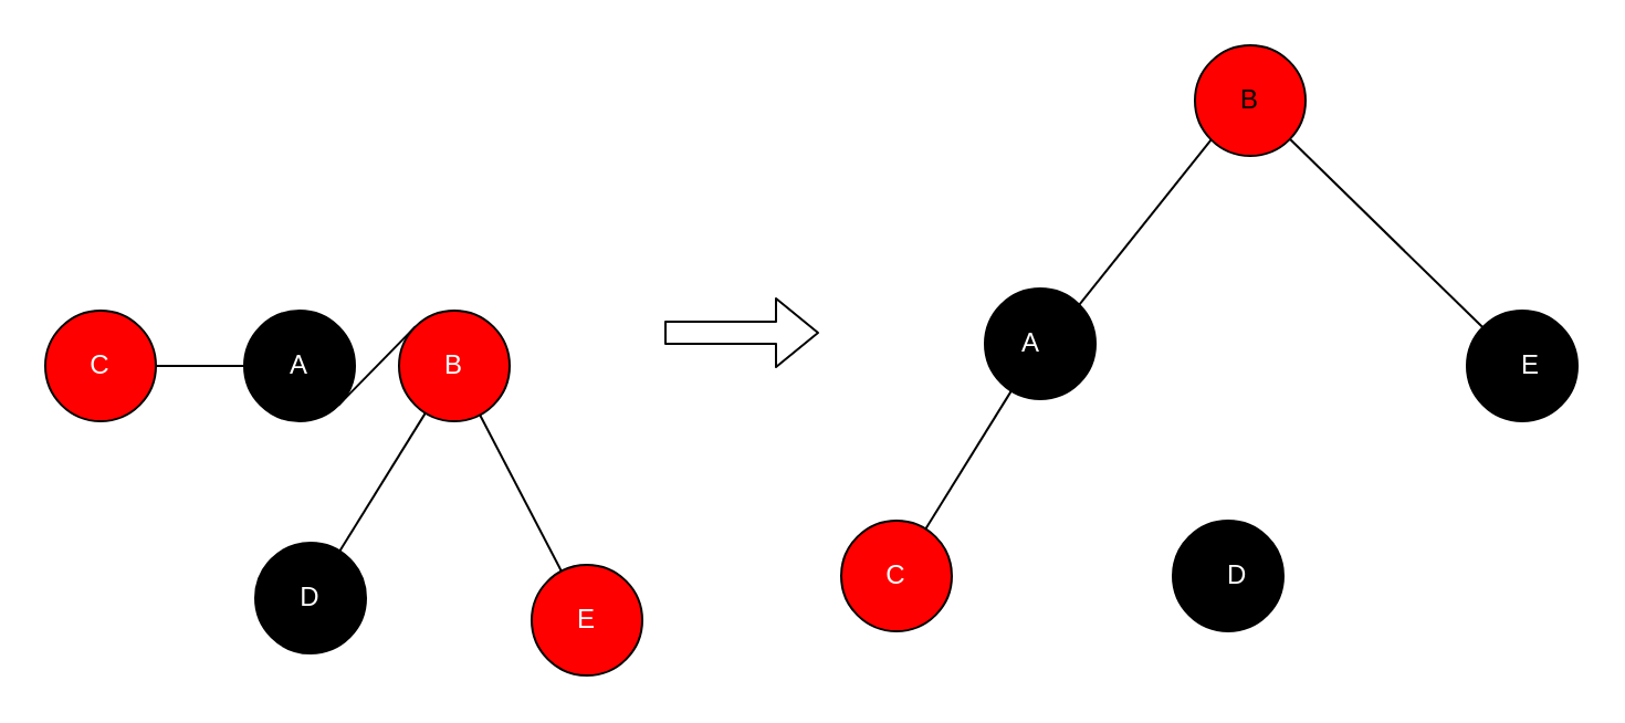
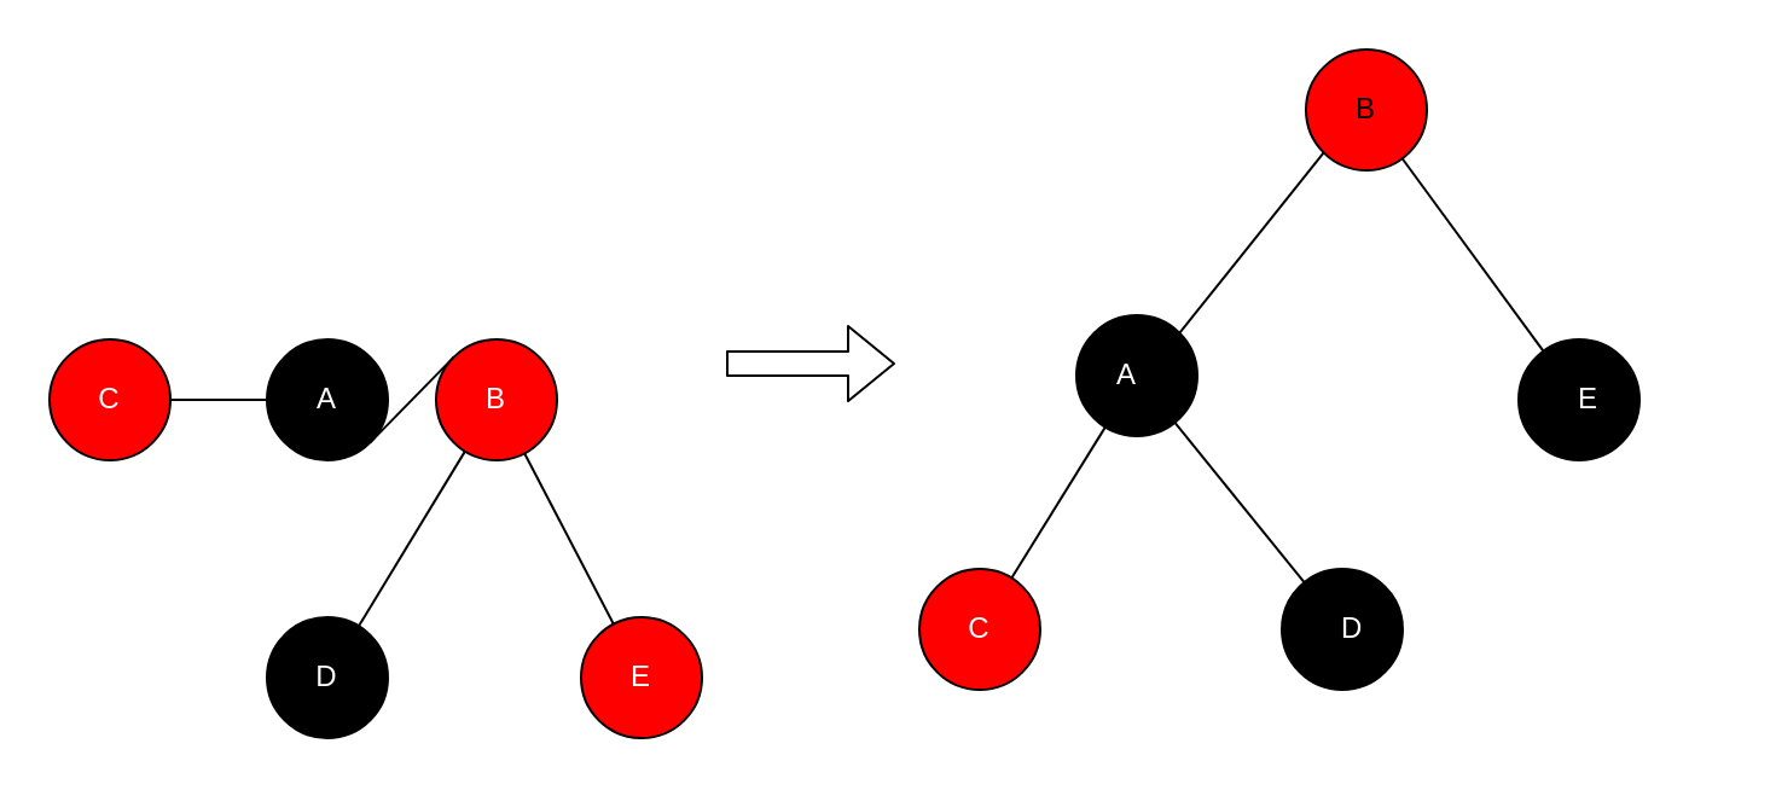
  <mxCell id="0" />
  <mxCell id="1" parent="0" />
  <mxCell id="2" value="" style="edgeStyle=none;rounded=0;orthogonalLoop=1;jettySize=auto;html=1;startArrow=none;startFill=0;endArrow=none;endFill=0;" edge="1" parent="1" source="4" target="5"><mxGeometry relative="1" as="geometry" /></mxCell>
  <mxCell id="3" style="edgeStyle=none;rounded=0;orthogonalLoop=1;jettySize=auto;html=1;entryX=0;entryY=1;entryDx=0;entryDy=0;startArrow=none;startFill=0;endArrow=none;endFill=0;exitX=1;exitY=0;exitDx=0;exitDy=0;" edge="1" parent="1" source="4" target="8"><mxGeometry relative="1" as="geometry"><mxPoint x="496" y="155" as="sourcePoint" /></mxGeometry></mxCell>
  <mxCell id="4" value="&lt;font color=&quot;#ffffff&quot;&gt;A&lt;/font&gt;A" style="ellipse;whiteSpace=wrap;html=1;aspect=fixed;shadow=0;fillColor=#000000;" vertex="1" parent="1"><mxGeometry x="445" y="130" width="50" height="50" as="geometry" /></mxCell>
  <mxCell id="5" value="C" style="ellipse;whiteSpace=wrap;html=1;aspect=fixed;shadow=0;fillColor=#FF0000;fontColor=#FFFFFF;" vertex="1" parent="1"><mxGeometry x="380" y="235" width="50" height="50" as="geometry" /></mxCell>
+ <mxCell id="6" value="" style="edgeStyle=none;rounded=0;orthogonalLoop=1;jettySize=auto;html=1;startArrow=none;startFill=0;endArrow=none;endFill=0;" edge="1" parent="1" source="4" target="10"><mxGeometry relative="1" as="geometry" /></mxCell>
  <mxCell id="7" value="" style="edgeStyle=none;rounded=0;orthogonalLoop=1;jettySize=auto;html=1;startArrow=none;startFill=0;endArrow=none;endFill=0;" edge="1" parent="1" source="8" target="9"><mxGeometry relative="1" as="geometry" /></mxCell>
  <mxCell id="8" value="B" style="ellipse;whiteSpace=wrap;html=1;aspect=fixed;shadow=0;fillColor=#FF0000;" vertex="1" parent="1"><mxGeometry x="540" y="20" width="50" height="50" as="geometry" /></mxCell>
- <mxCell id="9" value="E&lt;font color=&quot;#ffffff&quot;&gt;E&lt;/font&gt;" style="ellipse;whiteSpace=wrap;html=1;aspect=fixed;shadow=0;fillColor=#000000;align=center;" vertex="1" parent="1"><mxGeometry x="663" y="140" width="50" height="50" as="geometry" /></mxCell>
+ <mxCell id="9" value="E&lt;font color=&quot;#ffffff&quot;&gt;E&lt;/font&gt;" style="ellipse;whiteSpace=wrap;html=1;aspect=fixed;shadow=0;fillColor=#000000;align=center;" vertex="1" parent="1"><mxGeometry x="628" y="140" width="50" height="50" as="geometry" /></mxCell>
  <mxCell id="10" value="D&lt;font color=&quot;#ffffff&quot;&gt;D&lt;/font&gt;" style="ellipse;whiteSpace=wrap;html=1;aspect=fixed;shadow=0;fillColor=#000000;" vertex="1" parent="1"><mxGeometry x="530" y="235" width="50" height="50" as="geometry" /></mxCell>
  <mxCell id="11" value="" style="edgeStyle=none;rounded=0;orthogonalLoop=1;jettySize=auto;html=1;startArrow=none;startFill=0;endArrow=none;endFill=0;" edge="1" parent="1" source="13" target="14"><mxGeometry relative="1" as="geometry" /></mxCell>
  <mxCell id="12" style="edgeStyle=none;rounded=0;orthogonalLoop=1;jettySize=auto;html=1;exitX=1;exitY=1;exitDx=0;exitDy=0;entryX=0;entryY=0;entryDx=0;entryDy=0;startArrow=none;startFill=0;endArrow=none;endFill=0;" edge="1" parent="1" source="13" target="17"><mxGeometry relative="1" as="geometry" /></mxCell>
  <mxCell id="13" value="A" style="ellipse;whiteSpace=wrap;html=1;aspect=fixed;shadow=0;fillColor=#000000;fontColor=#FFFFFF;" vertex="1" parent="1"><mxGeometry x="110" y="140" width="50" height="50" as="geometry" /></mxCell>
  <mxCell id="14" value="C" style="ellipse;whiteSpace=wrap;html=1;aspect=fixed;shadow=0;fillColor=#FF0000;fontColor=#FFFFFF;" vertex="1" parent="1"><mxGeometry x="20" y="140" width="50" height="50" as="geometry" /></mxCell>
  <mxCell id="15" value="" style="edgeStyle=none;rounded=0;orthogonalLoop=1;jettySize=auto;html=1;startArrow=none;startFill=0;endArrow=none;endFill=0;" edge="1" parent="1" source="17" target="19"><mxGeometry relative="1" as="geometry" /></mxCell>
  <mxCell id="16" value="" style="edgeStyle=none;rounded=0;orthogonalLoop=1;jettySize=auto;html=1;startArrow=none;startFill=0;endArrow=none;endFill=0;" edge="1" parent="1" source="17" target="18"><mxGeometry relative="1" as="geometry" /></mxCell>
  <mxCell id="17" value="B" style="ellipse;whiteSpace=wrap;html=1;aspect=fixed;shadow=0;fillColor=#FF0000;fontColor=#FFFFFF;" vertex="1" parent="1"><mxGeometry x="180" y="140" width="50" height="50" as="geometry" /></mxCell>
  <mxCell id="18" value="E" style="ellipse;whiteSpace=wrap;html=1;aspect=fixed;shadow=0;fillColor=#ff0000;fontColor=#FFFFFF;" vertex="1" parent="1"><mxGeometry x="240" y="255" width="50" height="50" as="geometry" /></mxCell>
- <mxCell id="19" value="D" style="ellipse;whiteSpace=wrap;html=1;aspect=fixed;shadow=0;fillColor=#000000;fontColor=#FFFFFF;" vertex="1" parent="1"><mxGeometry x="115" y="245" width="50" height="50" as="geometry" /></mxCell>
+ <mxCell id="19" value="D" style="ellipse;whiteSpace=wrap;html=1;aspect=fixed;shadow=0;fillColor=#000000;fontColor=#FFFFFF;" vertex="1" parent="1"><mxGeometry x="110" y="255" width="50" height="50" as="geometry" /></mxCell>
  <mxCell id="20" value="" style="shape=flexArrow;endArrow=classic;html=1;fontColor=#FFFFFF;" edge="1" parent="1"><mxGeometry width="50" height="50" relative="1" as="geometry"><mxPoint x="300" y="150" as="sourcePoint" /><mxPoint x="370" y="150" as="targetPoint" /></mxGeometry></mxCell>
